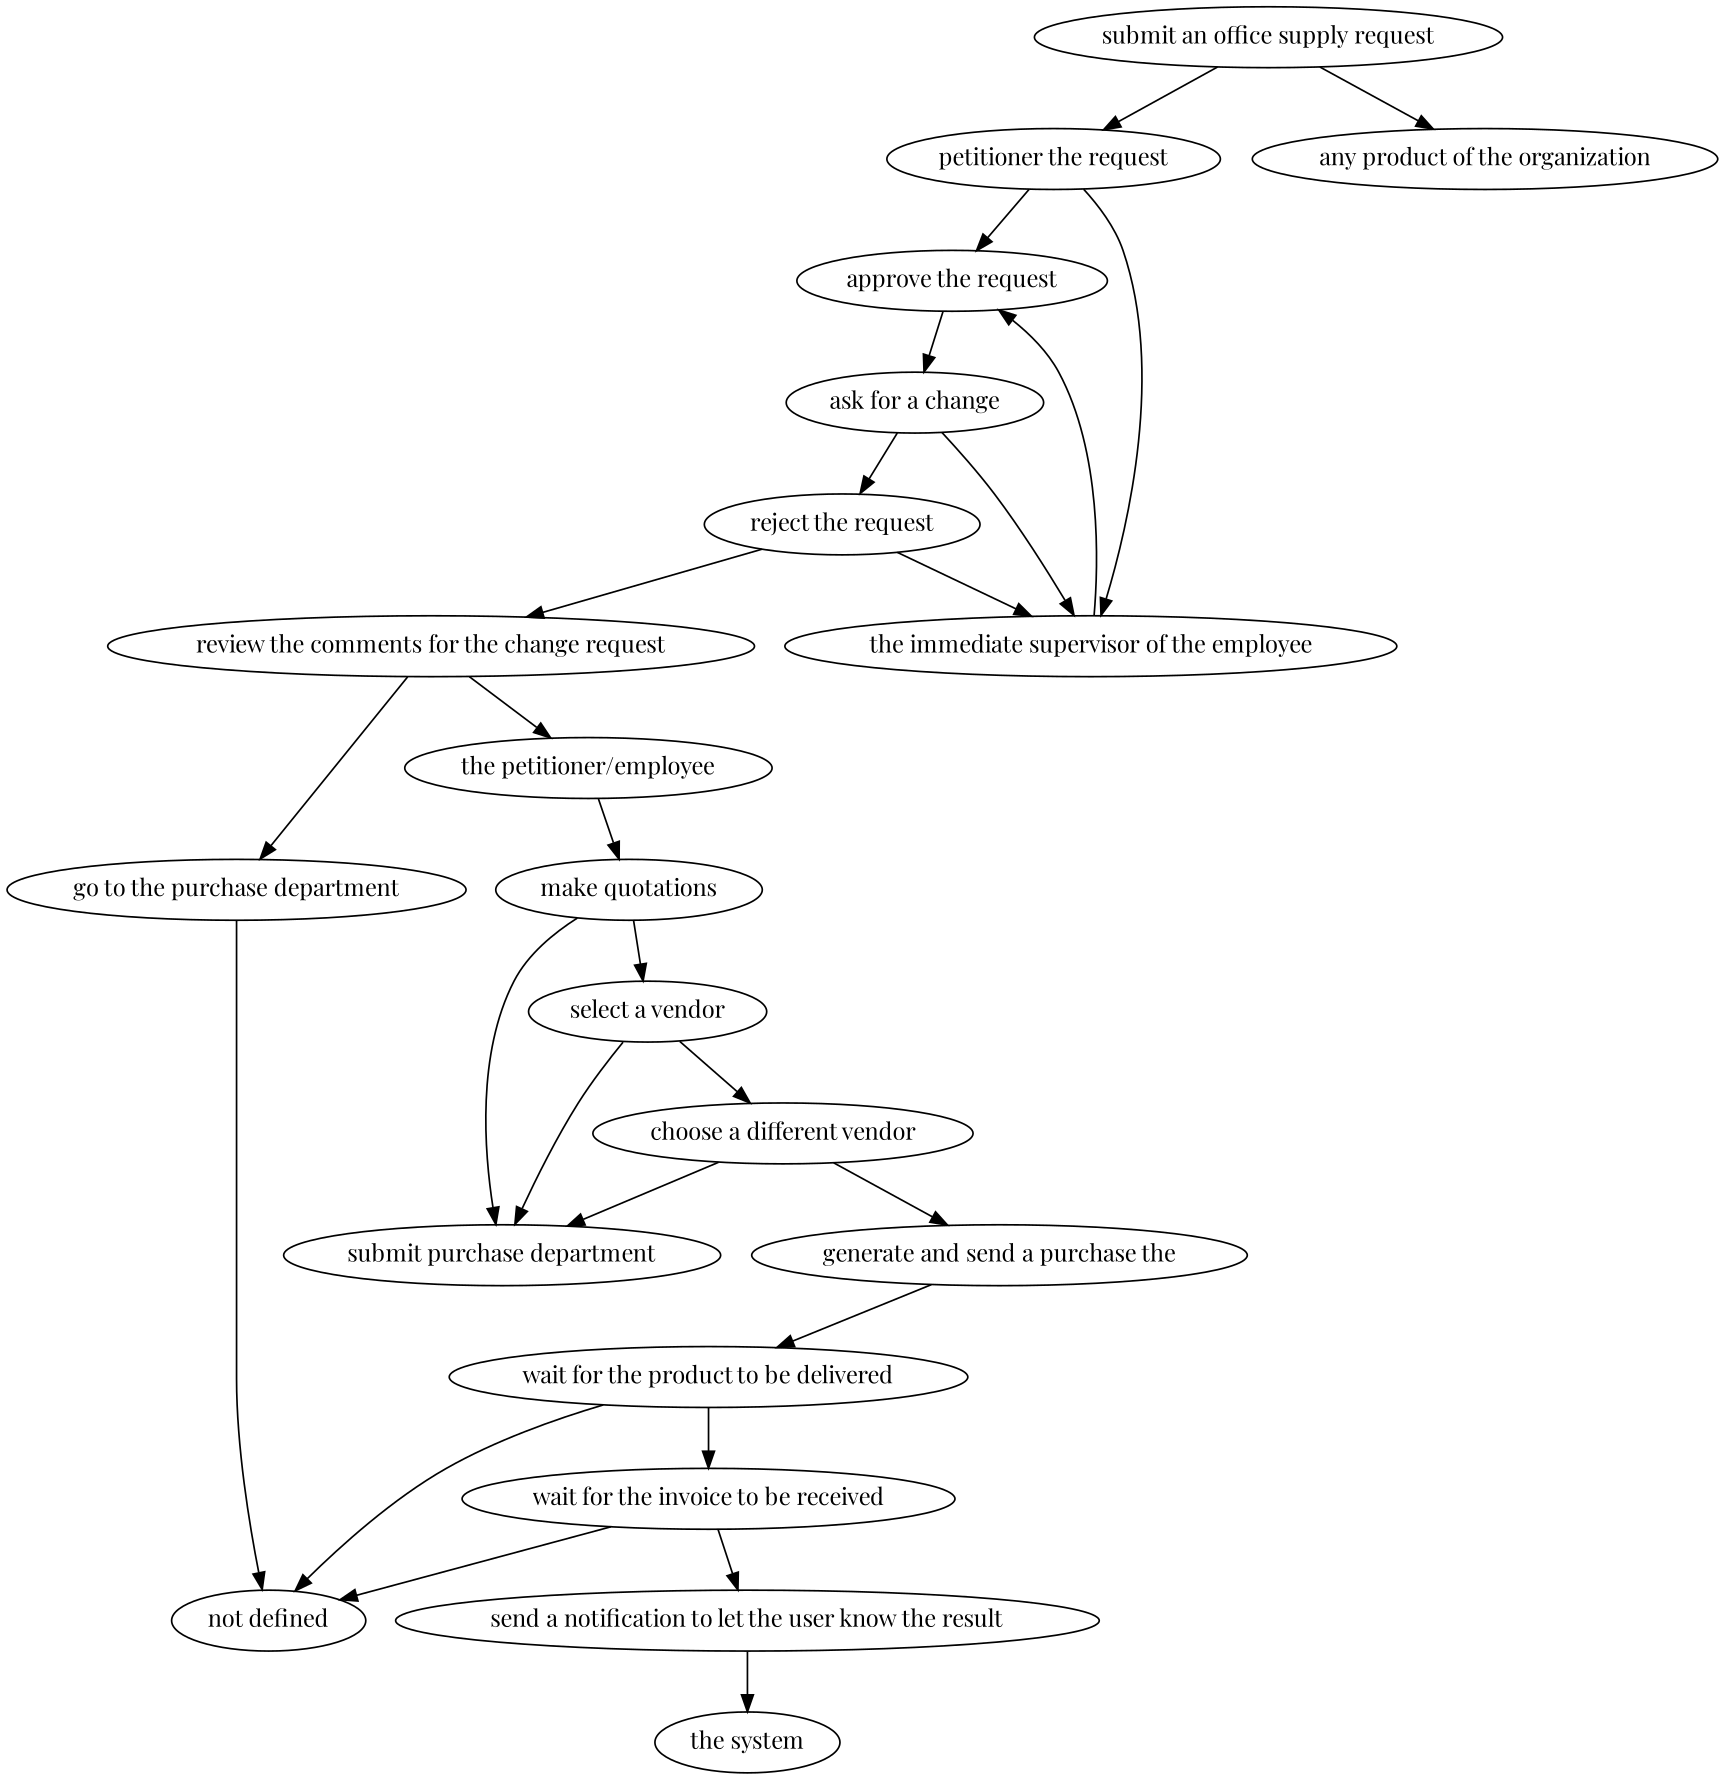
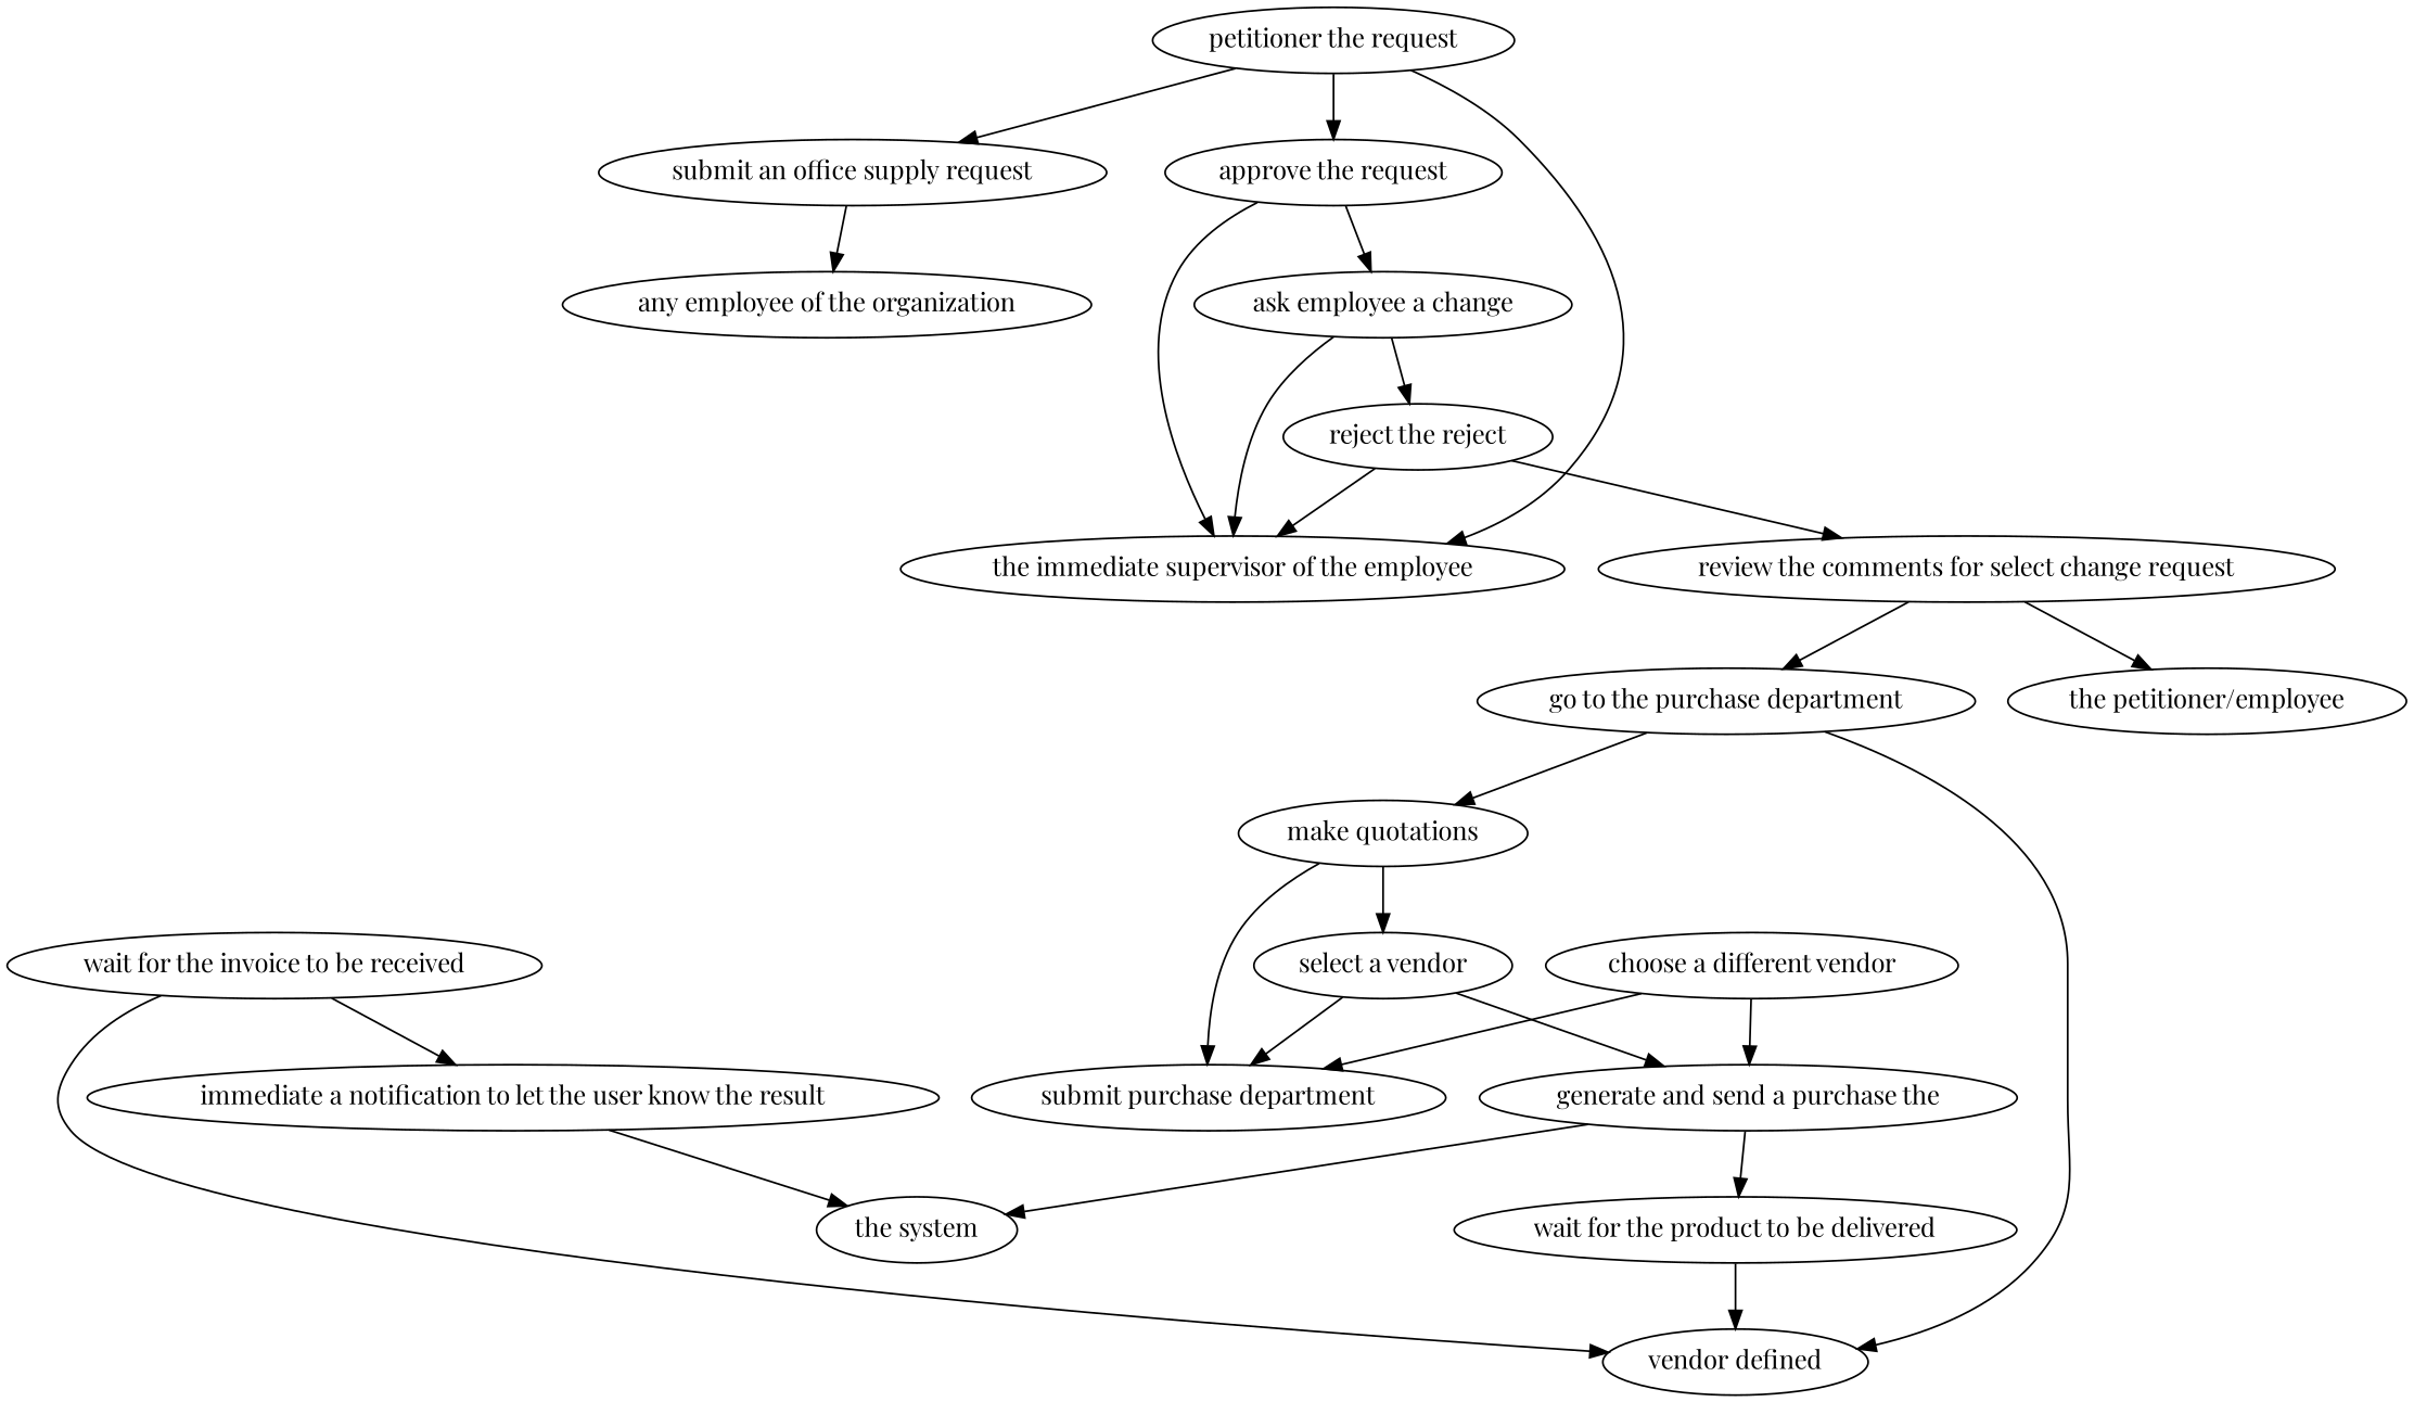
  strict digraph {
    fontname="Playfair Display"
    node [fontname="Playfair Display"]
    edge [attrs="{'type': 'actor performer', 'label': 'actor performer'}" fontname="Playfair Display"]
    "submit an office supply request" [attrs="{'type': 'Activity', 'label': 'submit an office supply request'}"]
    n2 [attrs="{'type': 'Activity', 'label': 'receive the request'}" label="petitioner the request"]
-   "any employee of the organization" [attrs="{'type': 'Actor', 'label': 'any employee of the organization'}" label="any product of the organization"]
+   "any employee of the organization" [attrs="{'type': 'Actor', 'label': 'any employee of the organization'}"]
    "approve the request" [attrs="{'type': 'Activity', 'label': 'approve the request'}"]
    "the immediate supervisor of the employee" [attrs="{'type': 'Actor', 'label': 'the immediate supervisor of the employee'}"]
-   "ask for a change" [attrs="{'type': 'Activity', 'label': 'ask for a change'}"]
-   "reject the request" [attrs="{'type': 'Activity', 'label': 'reject the request'}"]
-   "review the comments for the change request" [attrs="{'type': 'Activity', 'label': 'review the comments for the change request'}"]
+   "ask for a change" [attrs="{'type': 'Activity', 'label': 'ask for a change'}" label="ask employee a change"]
+   "reject the request" [attrs="{'type': 'Activity', 'label': 'reject the request'}" label="reject the reject"]
+   "review the comments for the change request" [attrs="{'type': 'Activity', 'label': 'review the comments for the change request'}" label="review the comments for select change request"]
    "go to the purchase department" [attrs="{'type': 'Activity', 'label': 'go to the purchase department'}"]
    "the petitioner/employee" [attrs="{'type': 'Actor', 'label': 'the petitioner/employee'}"]
    "make quotations" [attrs="{'type': 'Activity', 'label': 'make quotations'}"]
-   "not defined" [attrs="{'type': 'Actor', 'label': 'not defined'}"]
+   "not defined" [attrs="{'type': 'Actor', 'label': 'not defined'}" label="vendor defined"]
    "select a vendor" [attrs="{'type': 'Activity', 'label': 'select a vendor'}"]
    n14 [attrs="{'type': 'Actor', 'label': 'the purchase department'}" label="submit purchase department"]
    "choose a different vendor" [attrs="{'type': 'Activity', 'label': 'choose a different vendor'}"]
    n16 [attrs="{'type': 'Activity', 'label': 'generate and send a purchase order'}" label="generate and send a purchase the"]
    "wait for the product to be delivered" [attrs="{'type': 'Activity', 'label': 'wait for the product to be delivered'}"]
    "the system" [attrs="{'type': 'Actor', 'label': 'the system'}"]
    "wait for the invoice to be received" [attrs="{'type': 'Activity', 'label': 'wait for the invoice to be received'}"]
-   "send a notification to let the user know the result" [attrs="{'type': 'Activity', 'label': 'send a notification to let the user know the result'}"]
-   "submit an office supply request" -> n2 [attrs="{'type': 'flow', 'label': 'flow'}"]
+   "send a notification to let the user know the result" [attrs="{'type': 'Activity', 'label': 'send a notification to let the user know the result'}" label="immediate a notification to let the user know the result"]
+   n2 -> "submit an office supply request" [attrs="{'type': 'flow', 'label': 'flow'}"]
    "submit an office supply request" -> "any employee of the organization"
    n2 -> "approve the request" [attrs="{'type': 'flow', 'label': 'flow'}"]
    n2 -> "the immediate supervisor of the employee"
-   "the immediate supervisor of the employee" -> "approve the request"
+   "approve the request" -> "the immediate supervisor of the employee"
    "approve the request" -> "ask for a change" [attrs="{'type': 'flow', 'label': 'flow'}"]
    "ask for a change" -> "the immediate supervisor of the employee"
    "ask for a change" -> "reject the request" [attrs="{'type': 'flow', 'label': 'flow'}"]
    "reject the request" -> "the immediate supervisor of the employee"
    "reject the request" -> "review the comments for the change request" [attrs="{'type': 'flow', 'label': 'flow'}"]
    "review the comments for the change request" -> "go to the purchase department" [attrs="{'type': 'flow', 'label': 'flow'}"]
    "review the comments for the change request" -> "the petitioner/employee"
-   "the petitioner/employee" -> "make quotations" [attrs="{'type': 'flow', 'label': 'flow'}"]
+   "go to the purchase department" -> "make quotations" [attrs="{'type': 'flow', 'label': 'flow'}"]
    "go to the purchase department" -> "not defined"
    "make quotations" -> "select a vendor" [attrs="{'type': 'flow', 'label': 'flow'}"]
    "make quotations" -> n14
    "select a vendor" -> n14
-   "select a vendor" -> "choose a different vendor" [attrs="{'type': 'flow', 'label': 'flow'}"]
+   "select a vendor" -> n16 [attrs="{'type': 'flow', 'label': 'flow'}"]
    "choose a different vendor" -> n14
    "choose a different vendor" -> n16 [attrs="{'type': 'flow', 'label': 'flow'}"]
    n16 -> "wait for the product to be delivered" [attrs="{'type': 'flow', 'label': 'flow'}"]
+   n16 -> "the system"
    "wait for the product to be delivered" -> "not defined"
-   "wait for the product to be delivered" -> "wait for the invoice to be received" [attrs="{'type': 'flow', 'label': 'flow'}"]
    "wait for the invoice to be received" -> "not defined"
    "wait for the invoice to be received" -> "send a notification to let the user know the result" [attrs="{'type': 'flow', 'label': 'flow'}"]
    "send a notification to let the user know the result" -> "the system"
  }
